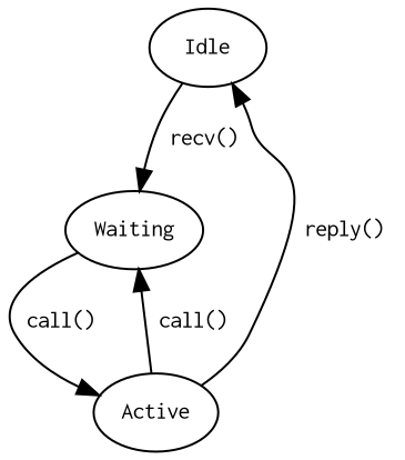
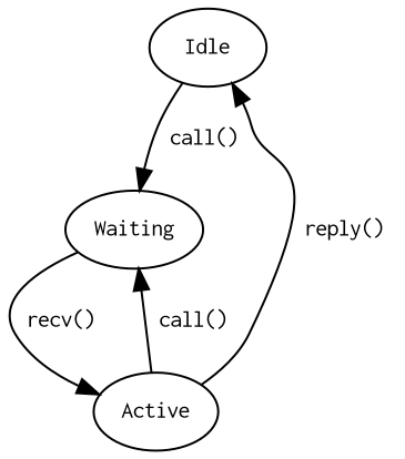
  digraph {
    node [fontname=inconsolata fontsize=11 shape=ellipse style=solid]
    edge [fontname=inconsolata fontsize=11]
    n1 [label=Idle]
    n2 [label=Waiting]
    n3 [label=Active]
-   n1 -> n2 [label=" recv() "]
-   n2 -> n3 [label=" call() "]
+   n1 -> n2 [label=" call() "]
+   n2 -> n3 [label=" recv() "]
    n3 -> n1 [label=" reply() "]
    n3 -> n2 [label=" call() "]
  }
